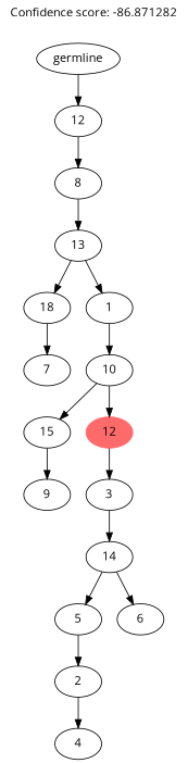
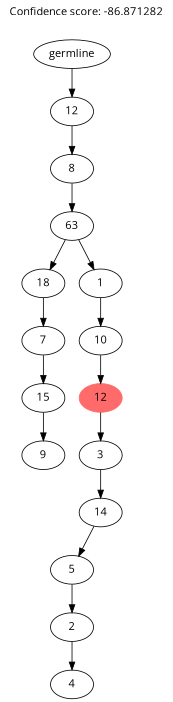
  digraph {
    fontname="Open Sans"
    label="Confidence score: -86.871282"
    labelloc=t
    node [fontname="Open Sans"]
    edge [fontname="Open Sans"]
    n1 [label=15]
    n2 [label=9]
    n3 [label=7]
    n4 [label=18]
    n5 [label=2]
    n6 [label=4]
    n7 [label=5]
    n8 [label=14]
-   n9 [label=6]
    n10 [label=3]
    n11 [color=indianred1 label=12 style=filled]
    n12 [label=10]
    n13 [label=1]
-   n14 [label=13]
+   n14 [label=63]
    n15 [label=8]
    n16 [label=12]
    n17 [label=germline]
    n1 -> n2
-   n12 -> n1
+   n3 -> n1
    n4 -> n3
    n5 -> n6
    n7 -> n5
    n8 -> n7
-   n8 -> n9
    n10 -> n8
    n11 -> n10
    n12 -> n11
    n13 -> n12
    n14 -> n4
    n14 -> n13
    n15 -> n14
    n16 -> n15
    n17 -> n16
  }
